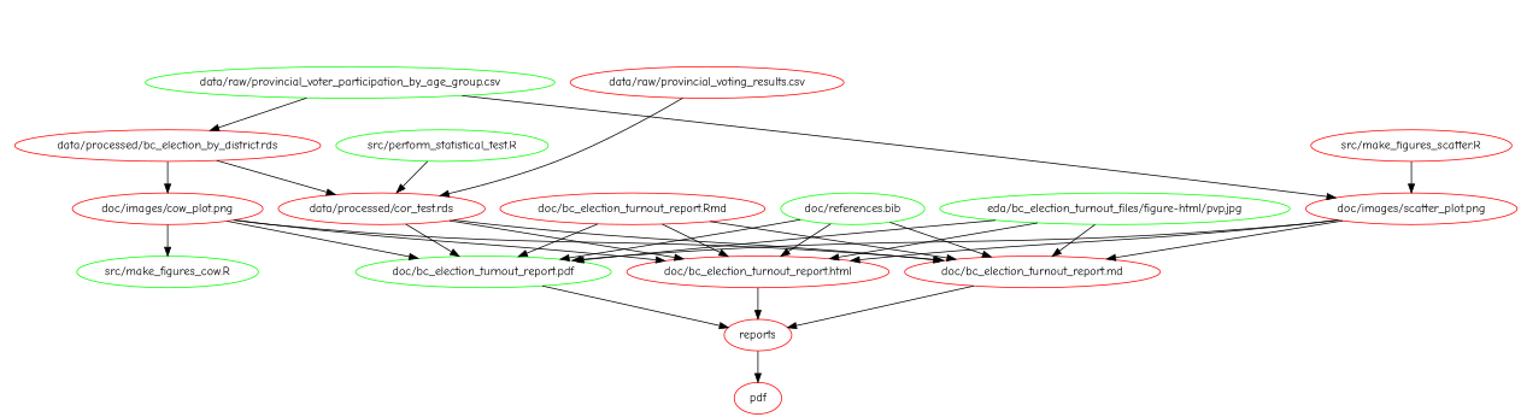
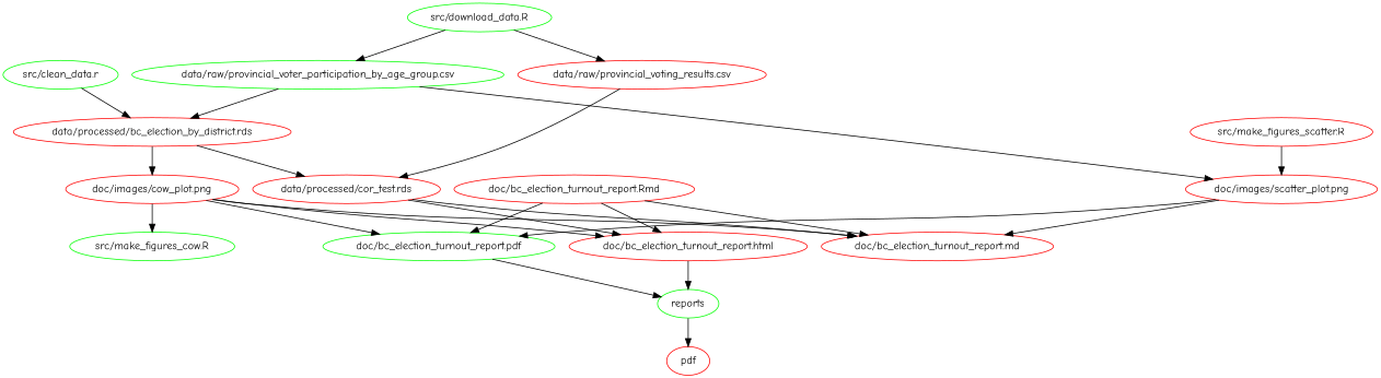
  digraph {
    fontname="Comic Neue"
    node [color=red fontname="Comic Neue"]
    edge [fontname="Comic Neue"]
    n1 [label=pdf]
    n2 [label="data/processed/bc_election_by_district.rds"]
    n3 [label="data/processed/cor_test.rds"]
    n4 [label="doc/images/cow_plot.png"]
    n5 [label="doc/bc_election_turnout_report.html"]
    n6 [label="doc/bc_election_turnout_report.md"]
    n7 [color=green label="doc/bc_election_turnout_report.pdf"]
    n8 [color=green label="src/make_figures_cow.R"]
    n9 [label="doc/images/scatter_plot.png"]
-   n10 [label=reports]
+   n10 [color=green label=reports]
    n11 [color=green label="data/raw/provincial_voter_participation_by_age_group.csv"]
    n12 [label="data/raw/provincial_voting_results.csv"]
    n13 [label="doc/bc_election_turnout_report.Rmd"]
-   n14 [color=green label="doc/references.bib"]
-   n15 [color=green label="eda/bc_election_turnout_files/figure-html/pvp.jpg"]
+   n16 [color=green label="src/clean_data.r"]
+   n17 [color=green label="src/download_data.R"]
    n18 [label="src/make_figures_scatter.R"]
-   n19 [color=green label="src/perform_statistical_test.R"]
    n2 -> n3
    n2 -> n4
    n3 -> n5
    n3 -> n6
-   n3 -> n7
    n4 -> n5
    n4 -> n6
    n4 -> n7
    n4 -> n8
    n5 -> n10
-   n6 -> n10
    n7 -> n10
-   n9 -> n5
    n9 -> n6
    n9 -> n7
    n10 -> n1
    n11 -> n2
    n11 -> n9
    n12 -> n3
    n13 -> n5
    n13 -> n6
    n13 -> n7
-   n14 -> n5
-   n14 -> n6
-   n14 -> n7
-   n15 -> n5
-   n15 -> n6
-   n15 -> n7
+   n16 -> n2
+   n17 -> n11
+   n17 -> n12
    n18 -> n9
-   n19 -> n3
  }
